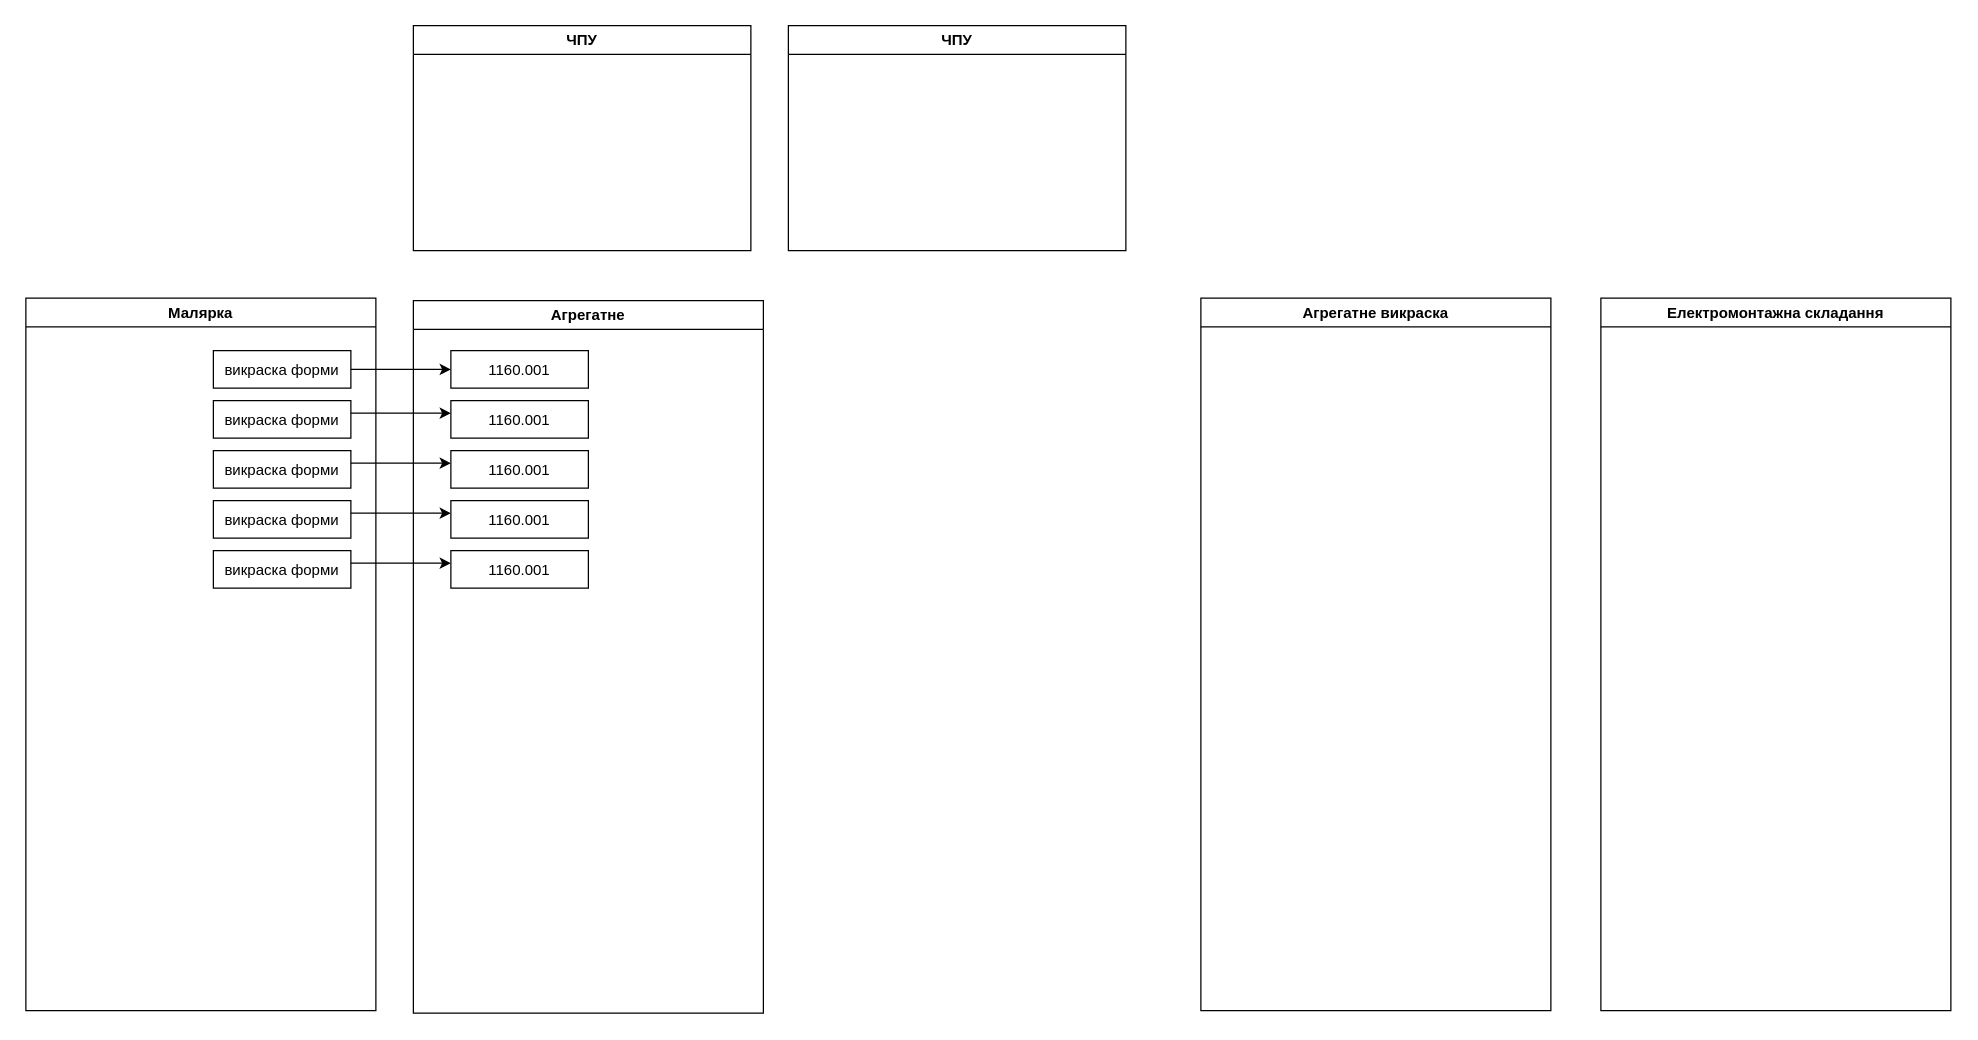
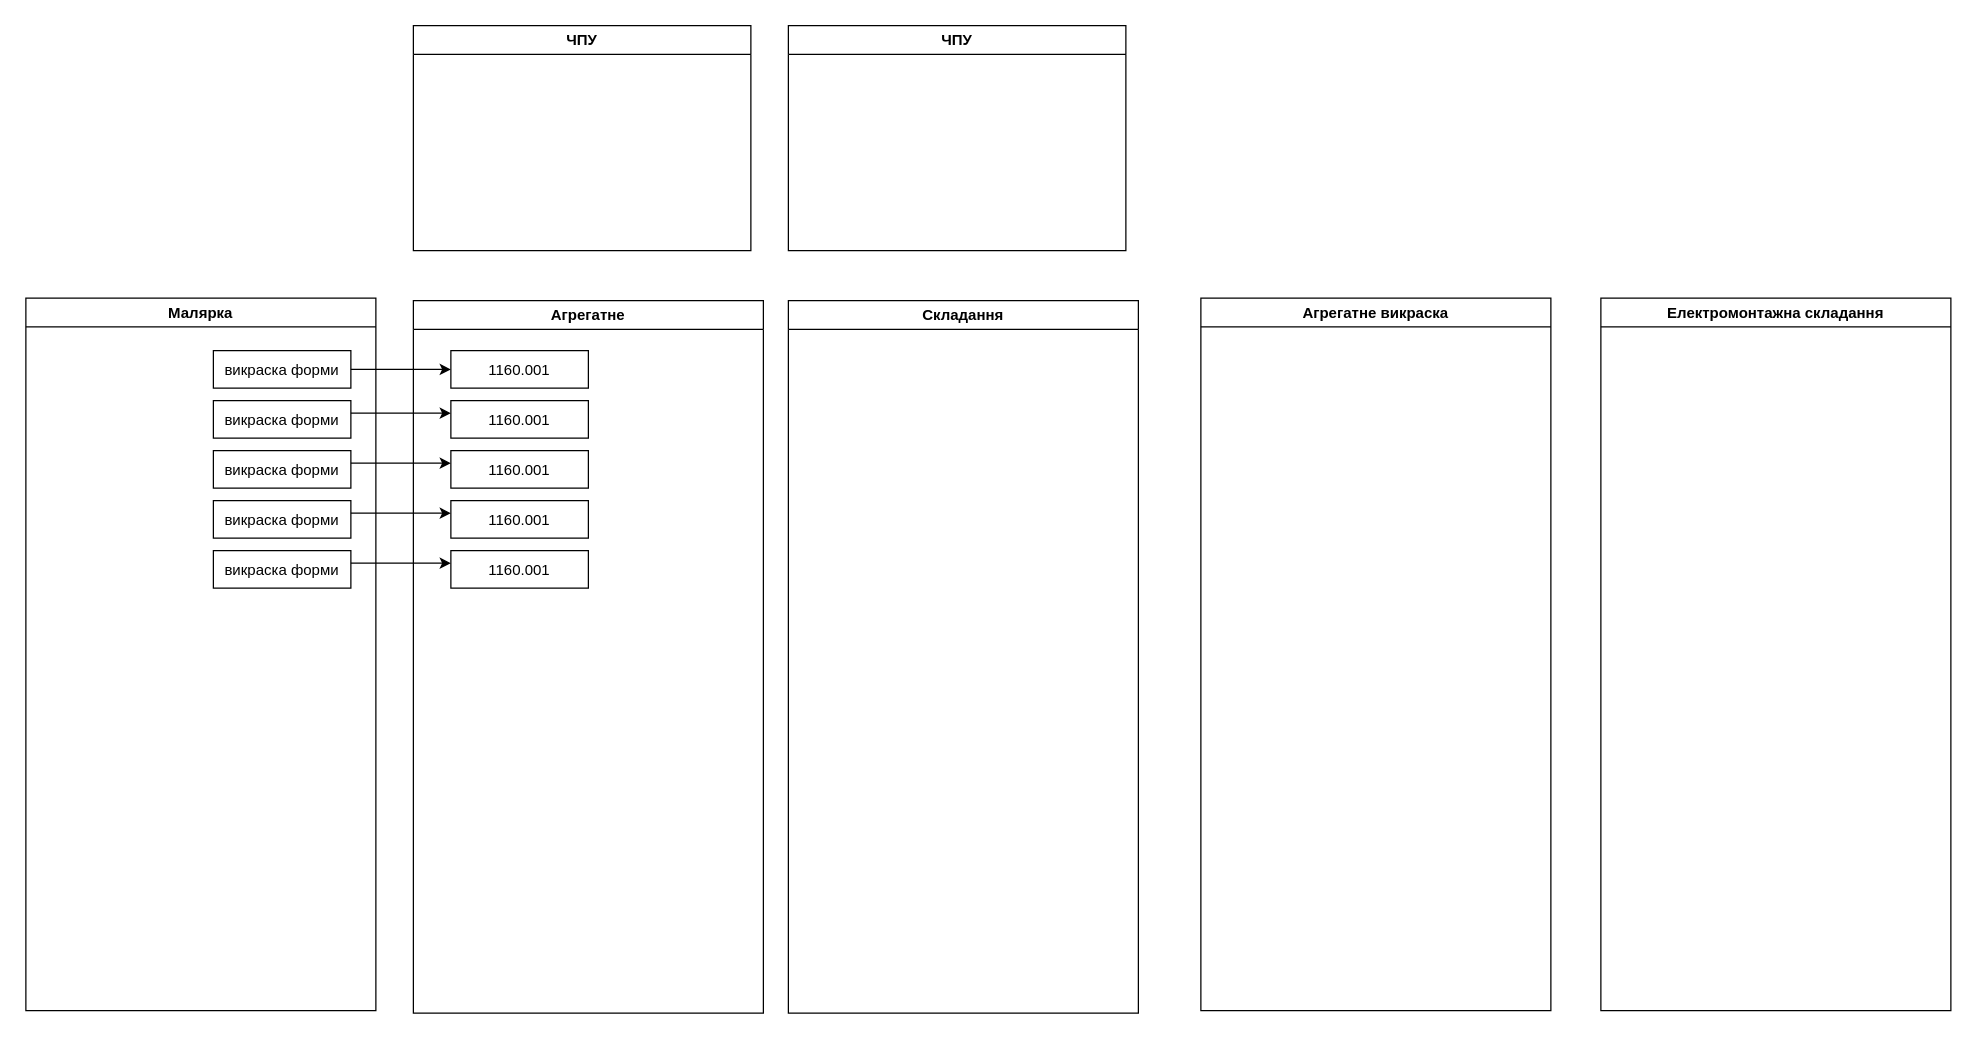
  <mxCell id="0" />
  <mxCell id="1" parent="0" />
  <mxCell id="2" value="Малярка" style="swimlane;whiteSpace=wrap" parent="1" vertex="1"><mxGeometry x="20" y="238" width="280" height="570" as="geometry" /></mxCell>
  <mxCell id="3" value="викраска форми" style="" parent="2" vertex="1"><mxGeometry x="150" y="42" width="110" height="30" as="geometry" /></mxCell>
  <mxCell id="4" value="викраска форми" style="" vertex="1" parent="2"><mxGeometry x="150" y="82" width="110" height="30" as="geometry" /></mxCell>
  <mxCell id="5" value="викраска форми" style="" vertex="1" parent="2"><mxGeometry x="150" y="122" width="110" height="30" as="geometry" /></mxCell>
  <mxCell id="6" value="викраска форми" style="" vertex="1" parent="2"><mxGeometry x="150" y="202" width="110" height="30" as="geometry" /></mxCell>
  <mxCell id="7" value="викраска форми" style="" vertex="1" parent="2"><mxGeometry x="150" y="162" width="110" height="30" as="geometry" /></mxCell>
+ <mxCell id="8" value="Складання" style="swimlane;whiteSpace=wrap" parent="1" vertex="1"><mxGeometry x="630" y="240" width="280" height="570" as="geometry" /></mxCell>
  <mxCell id="9" value="Агрегатне викраска" style="swimlane;whiteSpace=wrap" parent="1" vertex="1"><mxGeometry x="960" y="238" width="280" height="570" as="geometry" /></mxCell>
  <mxCell id="10" value="Електромонтажна складання" style="swimlane;whiteSpace=wrap" parent="1" vertex="1"><mxGeometry x="1280" y="238" width="280" height="570" as="geometry" /></mxCell>
  <mxCell id="11" value="Агрегатне" style="swimlane;whiteSpace=wrap" vertex="1" parent="1"><mxGeometry x="330" y="240" width="280" height="570" as="geometry" /></mxCell>
  <mxCell id="12" value="1160.001" style="" vertex="1" parent="11"><mxGeometry x="30" y="40" width="110" height="30" as="geometry" /></mxCell>
  <mxCell id="13" value="1160.001" style="" vertex="1" parent="11"><mxGeometry x="30" y="80" width="110" height="30" as="geometry" /></mxCell>
  <mxCell id="14" value="1160.001" style="" vertex="1" parent="11"><mxGeometry x="30" y="120" width="110" height="30" as="geometry" /></mxCell>
  <mxCell id="15" value="1160.001" style="" vertex="1" parent="11"><mxGeometry x="30" y="200" width="110" height="30" as="geometry" /></mxCell>
  <mxCell id="16" value="1160.001" style="" vertex="1" parent="11"><mxGeometry x="30" y="160" width="110" height="30" as="geometry" /></mxCell>
  <mxCell id="17" value="" style="endArrow=classic;html=1;rounded=0;exitX=1;exitY=0.5;exitDx=0;exitDy=0;entryX=0;entryY=0.5;entryDx=0;entryDy=0;" edge="1" parent="11"><mxGeometry width="50" height="50" relative="1" as="geometry"><mxPoint x="-50" y="210" as="sourcePoint" /><mxPoint x="30" y="210" as="targetPoint" /></mxGeometry></mxCell>
  <mxCell id="18" value="" style="endArrow=classic;html=1;rounded=0;exitX=1;exitY=0.5;exitDx=0;exitDy=0;entryX=0;entryY=0.5;entryDx=0;entryDy=0;" edge="1" parent="1" source="3" target="12"><mxGeometry width="50" height="50" relative="1" as="geometry"><mxPoint x="30" y="520" as="sourcePoint" /><mxPoint x="80" y="470" as="targetPoint" /></mxGeometry></mxCell>
  <mxCell id="19" value="" style="endArrow=classic;html=1;rounded=0;exitX=1;exitY=0.5;exitDx=0;exitDy=0;entryX=0;entryY=0.5;entryDx=0;entryDy=0;" edge="1" parent="1"><mxGeometry width="50" height="50" relative="1" as="geometry"><mxPoint x="280" y="330" as="sourcePoint" /><mxPoint x="360" y="330" as="targetPoint" /></mxGeometry></mxCell>
  <mxCell id="20" value="" style="endArrow=classic;html=1;rounded=0;exitX=1;exitY=0.5;exitDx=0;exitDy=0;entryX=0;entryY=0.5;entryDx=0;entryDy=0;" edge="1" parent="1"><mxGeometry width="50" height="50" relative="1" as="geometry"><mxPoint x="280" y="370" as="sourcePoint" /><mxPoint x="360" y="370" as="targetPoint" /></mxGeometry></mxCell>
  <mxCell id="21" value="" style="endArrow=classic;html=1;rounded=0;exitX=1;exitY=0.5;exitDx=0;exitDy=0;entryX=0;entryY=0.5;entryDx=0;entryDy=0;" edge="1" parent="1"><mxGeometry width="50" height="50" relative="1" as="geometry"><mxPoint x="280" y="410" as="sourcePoint" /><mxPoint x="360" y="410" as="targetPoint" /></mxGeometry></mxCell>
  <mxCell id="22" value="ЧПУ" style="swimlane;whiteSpace=wrap" vertex="1" parent="1"><mxGeometry x="330" y="20" width="270" height="180" as="geometry" /></mxCell>
  <mxCell id="23" value="ЧПУ" style="swimlane;whiteSpace=wrap;startSize=23;" vertex="1" parent="1"><mxGeometry x="630" y="20" width="270" height="180" as="geometry" /></mxCell>
